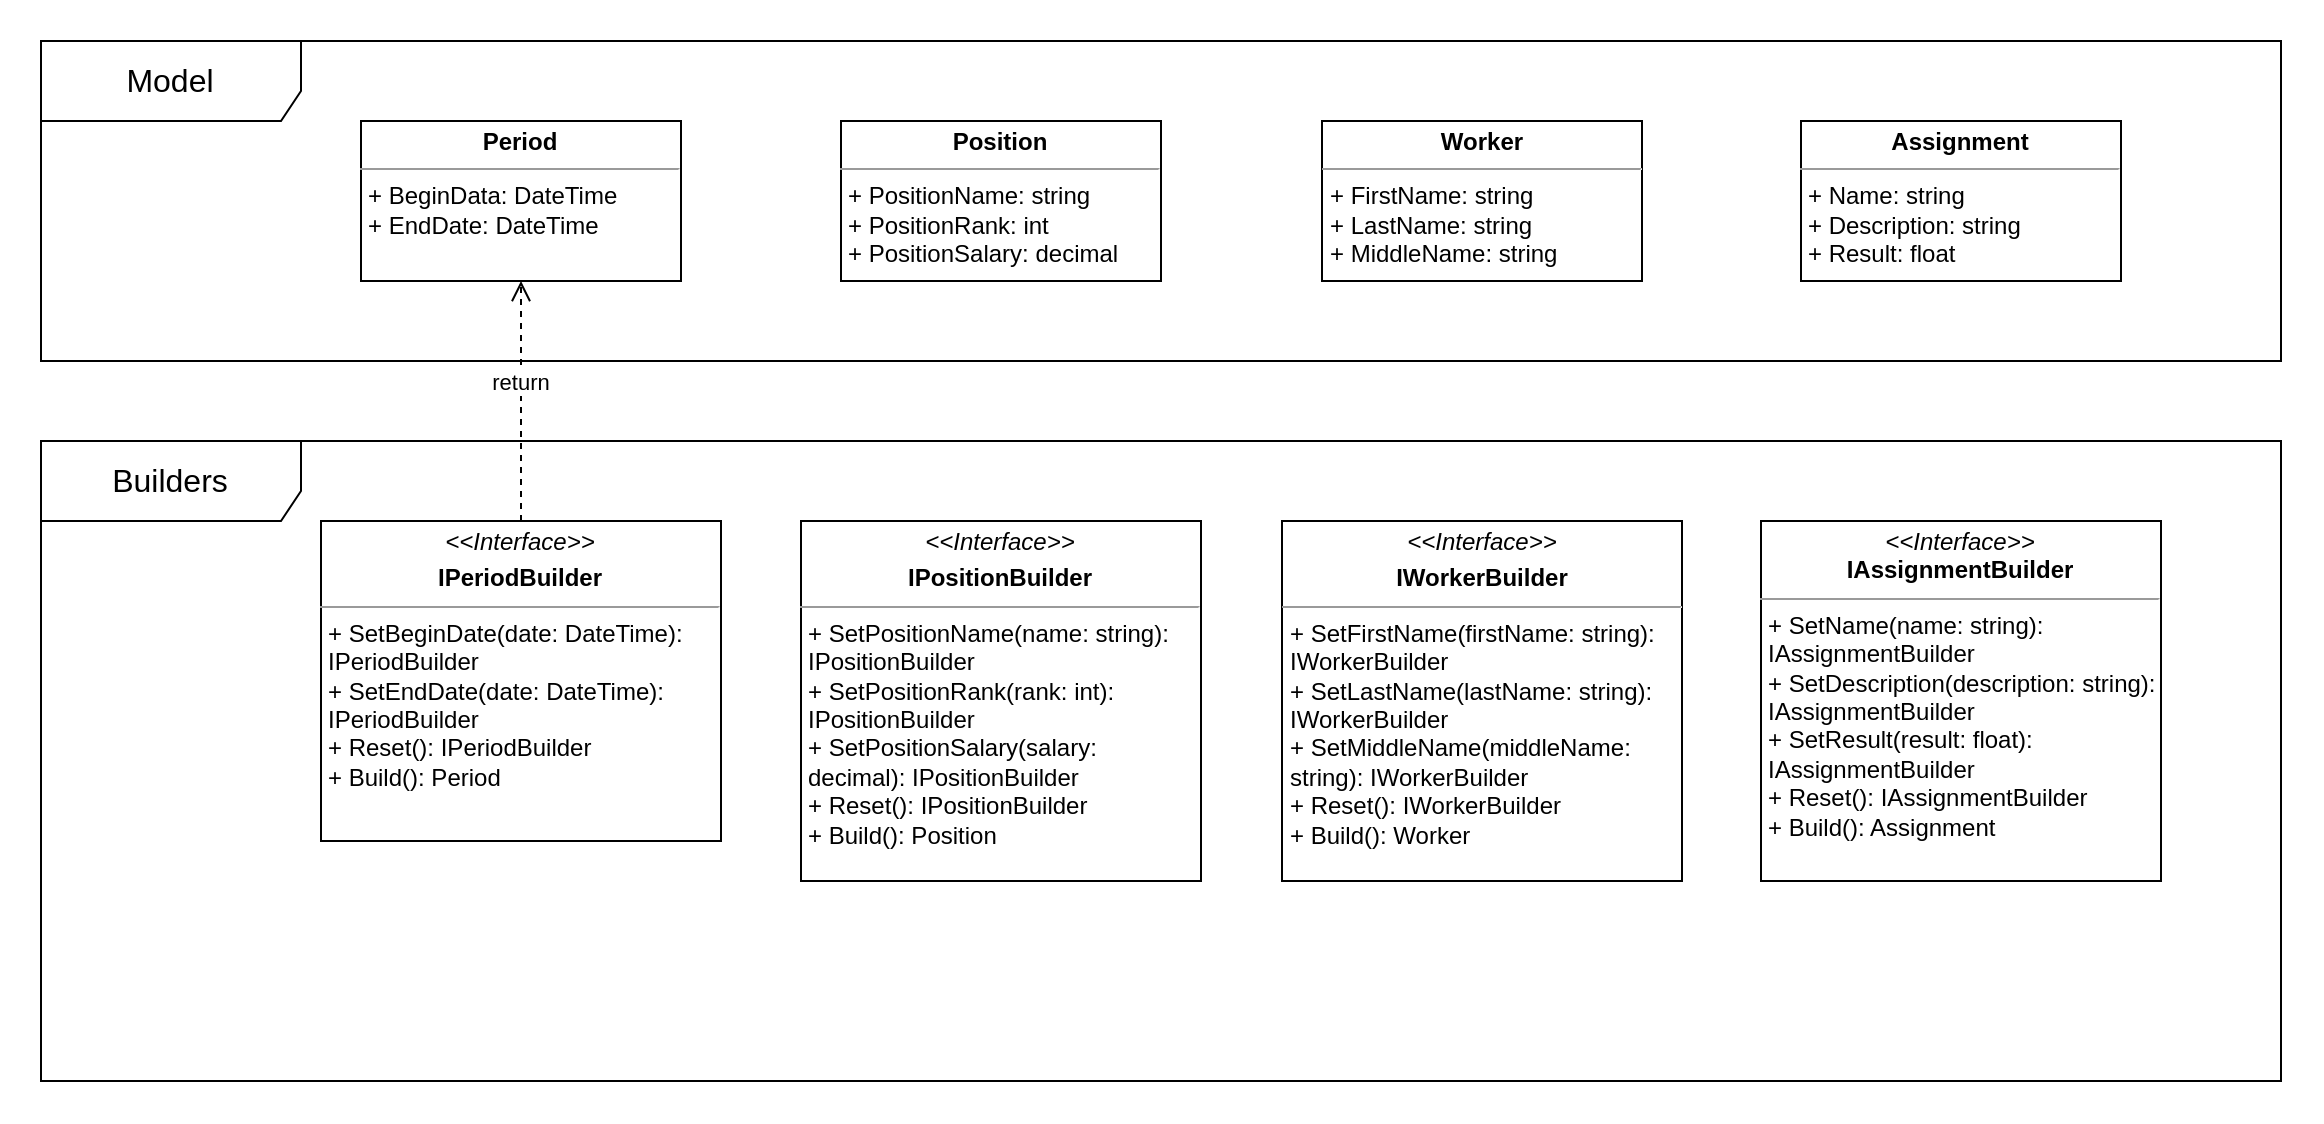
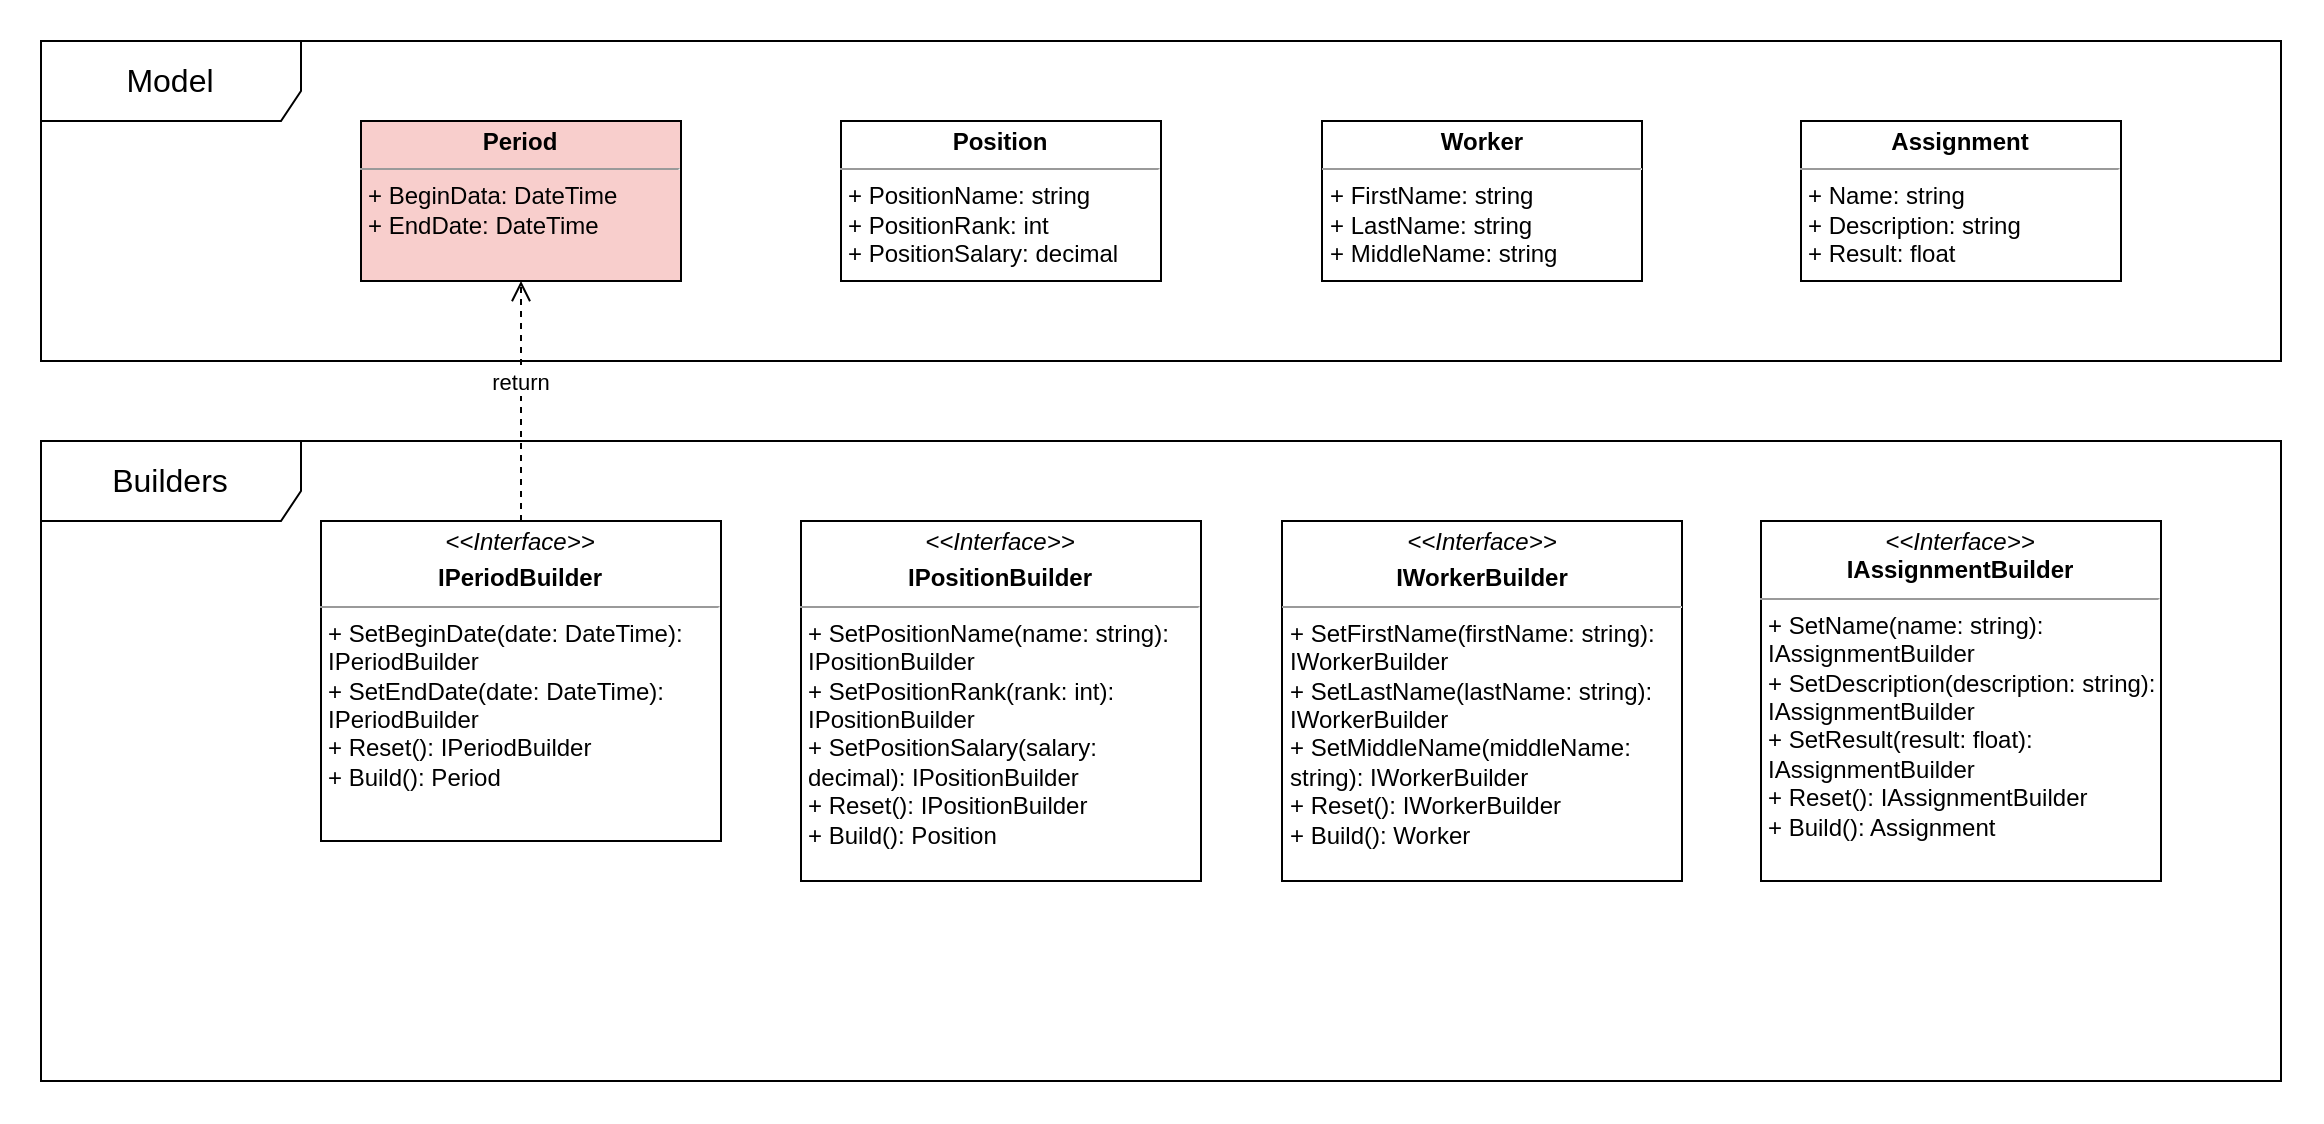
  <mxCell id="0" />
  <mxCell id="1" parent="0" />
  <mxCell id="2" value="&lt;font style=&quot;font-size: 16px;&quot;&gt;Model&lt;/font&gt;" style="shape=umlFrame;whiteSpace=wrap;html=1;pointerEvents=0;width=130;height=40;" vertex="1" parent="1"><mxGeometry x="20" y="20" width="1120" height="160" as="geometry" /></mxCell>
- <mxCell id="3" value="&lt;p style=&quot;margin:0px;margin-top:4px;text-align:center;&quot;&gt;&lt;b&gt;Period&lt;/b&gt;&lt;/p&gt;&lt;hr size=&quot;1&quot;&gt;&lt;p style=&quot;margin:0px;margin-left:4px;&quot;&gt;+ BeginData: DateTime&lt;/p&gt;&lt;p style=&quot;margin:0px;margin-left:4px;&quot;&gt;+ EndDate: DateTime&lt;/p&gt;" style="verticalAlign=top;align=left;overflow=fill;fontSize=12;fontFamily=Helvetica;html=1;whiteSpace=wrap;" vertex="1" parent="1"><mxGeometry x="180" y="60" width="160" height="80" as="geometry" /></mxCell>
+ <mxCell id="3" value="&lt;p style=&quot;margin:0px;margin-top:4px;text-align:center;&quot;&gt;&lt;b&gt;Period&lt;/b&gt;&lt;/p&gt;&lt;hr size=&quot;1&quot;&gt;&lt;p style=&quot;margin:0px;margin-left:4px;&quot;&gt;+ BeginData: DateTime&lt;/p&gt;&lt;p style=&quot;margin:0px;margin-left:4px;&quot;&gt;+ EndDate: DateTime&lt;/p&gt;" style="verticalAlign=top;align=left;overflow=fill;fontSize=12;fontFamily=Helvetica;html=1;whiteSpace=wrap;fillColor=#f8cecc;" vertex="1" parent="1"><mxGeometry x="180" y="60" width="160" height="80" as="geometry" /></mxCell>
  <mxCell id="4" value="&lt;p style=&quot;margin:0px;margin-top:4px;text-align:center;&quot;&gt;&lt;b&gt;Position&lt;/b&gt;&lt;/p&gt;&lt;hr size=&quot;1&quot;&gt;&lt;p style=&quot;margin:0px;margin-left:4px;&quot;&gt;+ PositionName: string&lt;/p&gt;&lt;p style=&quot;margin:0px;margin-left:4px;&quot;&gt;+ PositionRank: int&lt;/p&gt;&lt;p style=&quot;margin:0px;margin-left:4px;&quot;&gt;+ PositionSalary: decimal&lt;/p&gt;" style="verticalAlign=top;align=left;overflow=fill;fontSize=12;fontFamily=Helvetica;html=1;whiteSpace=wrap;" vertex="1" parent="1"><mxGeometry x="420" y="60" width="160" height="80" as="geometry" /></mxCell>
  <mxCell id="5" value="&lt;p style=&quot;margin:0px;margin-top:4px;text-align:center;&quot;&gt;&lt;b&gt;Assignment&lt;/b&gt;&lt;/p&gt;&lt;hr size=&quot;1&quot;&gt;&lt;p style=&quot;margin:0px;margin-left:4px;&quot;&gt;+ Name: string&lt;/p&gt;&lt;p style=&quot;margin:0px;margin-left:4px;&quot;&gt;+ Description: string&lt;/p&gt;&lt;p style=&quot;margin:0px;margin-left:4px;&quot;&gt;+ Result: float&lt;/p&gt;" style="verticalAlign=top;align=left;overflow=fill;fontSize=12;fontFamily=Helvetica;html=1;whiteSpace=wrap;" vertex="1" parent="1"><mxGeometry x="900" y="60" width="160" height="80" as="geometry" /></mxCell>
  <mxCell id="6" value="&lt;p style=&quot;margin:0px;margin-top:4px;text-align:center;&quot;&gt;&lt;b&gt;Worker&lt;/b&gt;&lt;/p&gt;&lt;hr size=&quot;1&quot;&gt;&lt;p style=&quot;margin:0px;margin-left:4px;&quot;&gt;+ FirstName: string&lt;/p&gt;&lt;p style=&quot;margin:0px;margin-left:4px;&quot;&gt;+ LastName: string&lt;/p&gt;&lt;p style=&quot;margin:0px;margin-left:4px;&quot;&gt;+ MiddleName: string&lt;/p&gt;" style="verticalAlign=top;align=left;overflow=fill;fontSize=12;fontFamily=Helvetica;html=1;whiteSpace=wrap;" vertex="1" parent="1"><mxGeometry x="660.5" y="60" width="160" height="80" as="geometry" /></mxCell>
  <mxCell id="7" value="&lt;font style=&quot;font-size: 16px;&quot;&gt;Builders&lt;/font&gt;" style="shape=umlFrame;whiteSpace=wrap;html=1;pointerEvents=0;width=130;height=40;" vertex="1" parent="1"><mxGeometry x="20" y="220" width="1120" height="320" as="geometry" /></mxCell>
  <mxCell id="8" value="&lt;p style=&quot;margin:0px;margin-top:4px;text-align:center;&quot;&gt;&lt;i style=&quot;border-color: var(--border-color);&quot;&gt;&amp;lt;&amp;lt;Interface&amp;gt;&amp;gt;&lt;/i&gt;&lt;b&gt;&lt;br&gt;&lt;/b&gt;&lt;/p&gt;&lt;p style=&quot;margin:0px;margin-top:4px;text-align:center;&quot;&gt;&lt;b&gt;IPeriodBuilder&lt;/b&gt;&lt;/p&gt;&lt;hr size=&quot;1&quot;&gt;&lt;p style=&quot;margin:0px;margin-left:4px;&quot;&gt;+ SetBeginDate(date: DateTime): IPeriodBuilder&lt;/p&gt;&lt;p style=&quot;margin:0px;margin-left:4px;&quot;&gt;+ SetEndDate(date: DateTime): IPeriodBuilder&lt;/p&gt;&lt;p style=&quot;margin:0px;margin-left:4px;&quot;&gt;+ Reset(): IPeriodBuilder&lt;/p&gt;&lt;p style=&quot;margin:0px;margin-left:4px;&quot;&gt;+ Build(): Period&lt;/p&gt;" style="verticalAlign=top;align=left;overflow=fill;fontSize=12;fontFamily=Helvetica;html=1;whiteSpace=wrap;" vertex="1" parent="1"><mxGeometry x="160" y="260" width="200" height="160" as="geometry" /></mxCell>
  <mxCell id="9" value="&lt;p style=&quot;margin:0px;margin-top:4px;text-align:center;&quot;&gt;&lt;i style=&quot;border-color: var(--border-color);&quot;&gt;&amp;lt;&amp;lt;Interface&amp;gt;&amp;gt;&lt;/i&gt;&lt;b&gt;&lt;br&gt;&lt;/b&gt;&lt;/p&gt;&lt;p style=&quot;margin:0px;margin-top:4px;text-align:center;&quot;&gt;&lt;b&gt;IPositionBuilder&lt;/b&gt;&lt;/p&gt;&lt;hr size=&quot;1&quot;&gt;&lt;p style=&quot;margin:0px;margin-left:4px;&quot;&gt;+ SetPositionName(name: string): IPositionBuilder&lt;/p&gt;&lt;p style=&quot;margin:0px;margin-left:4px;&quot;&gt;+ SetPositionRank(rank: int): IPositionBuilder&lt;/p&gt;&lt;p style=&quot;margin:0px;margin-left:4px;&quot;&gt;+ SetPositionSalary(salary: decimal): IPositionBuilder&lt;/p&gt;&lt;p style=&quot;margin:0px;margin-left:4px;&quot;&gt;+ Reset(): IPositionBuilder&lt;/p&gt;&lt;p style=&quot;margin:0px;margin-left:4px;&quot;&gt;+ Build(): Position&lt;/p&gt;" style="verticalAlign=top;align=left;overflow=fill;fontSize=12;fontFamily=Helvetica;html=1;whiteSpace=wrap;" vertex="1" parent="1"><mxGeometry x="400" y="260" width="200" height="180" as="geometry" /></mxCell>
  <mxCell id="10" value="return" style="html=1;verticalAlign=bottom;endArrow=open;dashed=1;endSize=8;rounded=0;exitX=0.5;exitY=0;exitDx=0;exitDy=0;entryX=0.5;entryY=1;entryDx=0;entryDy=0;edgeStyle=orthogonalEdgeStyle;" edge="1" parent="1" source="8" target="3"><mxGeometry relative="1" as="geometry"><mxPoint x="230" y="190" as="sourcePoint" /><mxPoint x="150" y="190" as="targetPoint" /></mxGeometry></mxCell>
  <mxCell id="11" value="&lt;p style=&quot;margin:0px;margin-top:4px;text-align:center;&quot;&gt;&lt;i style=&quot;border-color: var(--border-color);&quot;&gt;&amp;lt;&amp;lt;Interface&amp;gt;&amp;gt;&lt;/i&gt;&lt;b&gt;&lt;br&gt;&lt;/b&gt;&lt;/p&gt;&lt;p style=&quot;margin:0px;margin-top:4px;text-align:center;&quot;&gt;&lt;b&gt;IWorkerBuilder&lt;/b&gt;&lt;/p&gt;&lt;hr size=&quot;1&quot;&gt;&lt;p style=&quot;margin:0px;margin-left:4px;&quot;&gt;+ SetFirstName(firstName: string): IWorkerBuilder&lt;/p&gt;&lt;p style=&quot;margin:0px;margin-left:4px;&quot;&gt;+ SetLastName(lastName: string): IWorkerBuilder&lt;/p&gt;&lt;p style=&quot;margin:0px;margin-left:4px;&quot;&gt;+ SetMiddleName(middleName: string): IWorkerBuilder&lt;/p&gt;&lt;p style=&quot;margin:0px;margin-left:4px;&quot;&gt;+ Reset(): IWorkerBuilder&lt;/p&gt;&lt;p style=&quot;margin:0px;margin-left:4px;&quot;&gt;+ Build(): Worker&lt;/p&gt;" style="verticalAlign=top;align=left;overflow=fill;fontSize=12;fontFamily=Helvetica;html=1;whiteSpace=wrap;" vertex="1" parent="1"><mxGeometry x="640.5" y="260" width="200" height="180" as="geometry" /></mxCell>
  <mxCell id="12" value="&lt;p style=&quot;margin:0px;margin-top:4px;text-align:center;&quot;&gt;&lt;i&gt;&amp;lt;&amp;lt;Interface&amp;gt;&amp;gt;&lt;/i&gt;&lt;br&gt;&lt;b&gt;IAssignmentBuilder&lt;/b&gt;&lt;/p&gt;&lt;hr size=&quot;1&quot;&gt;&lt;p style=&quot;margin:0px;margin-left:4px;&quot;&gt;+ SetName(name: string): IAssignmentBuilder&lt;/p&gt;&lt;p style=&quot;margin:0px;margin-left:4px;&quot;&gt;+ SetDescription(description: string): IAssignmentBuilder&lt;/p&gt;&lt;p style=&quot;margin:0px;margin-left:4px;&quot;&gt;+ SetResult(result: float): IAssignmentBuilder&lt;br&gt;&lt;/p&gt;&lt;p style=&quot;margin:0px;margin-left:4px;&quot;&gt;+ Reset(): IAssignmentBuilder&lt;/p&gt;&lt;p style=&quot;margin:0px;margin-left:4px;&quot;&gt;+ Build(): Assignment&lt;/p&gt;" style="verticalAlign=top;align=left;overflow=fill;fontSize=12;fontFamily=Helvetica;html=1;whiteSpace=wrap;" vertex="1" parent="1"><mxGeometry x="880" y="260" width="200" height="180" as="geometry" /></mxCell>
